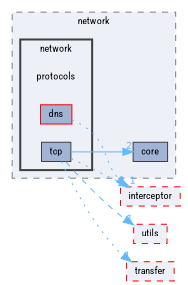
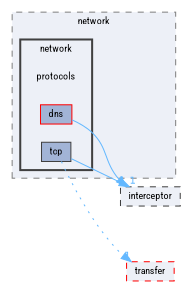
  digraph {
    compound=true
    fontname="Roboto Condensed"
    rankdir=LR
    node [fontname="Roboto Condensed" fontsize=10 shape=box color=red fillcolor="#a2b4d6" style=filled]
    edge [color=steelblue1 fontcolor=steelblue1 fontname="Roboto Condensed" fontsize=10 headlabel=1 labeldistance=1.5 labelfontname=Helvetica labelfontsize=10 style=dotted]
    n1 [height=0.2 label=protocols shape=plaintext width=0.4 color="" fillcolor="" style=""]
    n2 [height=0.2 label=dns width=0.4]
    n3 [color=grey25 height=0.2 label=tcp width=0.4]
-   n4 [color=grey25 height=0.2 label=core width=0.4]
-   n5 [fillcolor="#edf0f7" height=0.2 label=interceptor style="filled,dashed" width=0.4]
-   n6 [fillcolor="#edf0f7" height=0.2 label=utils style="filled,dashed" width=0.4]
+   n5 [color=grey25 fillcolor="#edf0f7" height=0.2 label=interceptor style="filled,dashed" width=0.4]
    n7 [fillcolor="#edf0f7" height=0.2 label=transfer style="filled,dashed" width=0.4]
    subgraph cluster_1 {
      bgcolor="#edf0f7"
      fontsize=10
      label=network
      pencolor=grey50
      style="filled,dashed"
-     n4
      subgraph cluster_2 {
        bgcolor="#edf0f7"
        fontsize=10
        label=network
        pencolor=grey25
        style="filled,bold"
        n1
        n2
        n3
      }
    }
-   n2 -> n5
-   n3 -> n4 [headlabel=2 style=solid]
-   n3 -> n5
-   n3 -> n6 [style=dashed]
+   n2 -> n5 [style=solid]
+   n3 -> n5 [style=solid]
    n3 -> n7
  }
